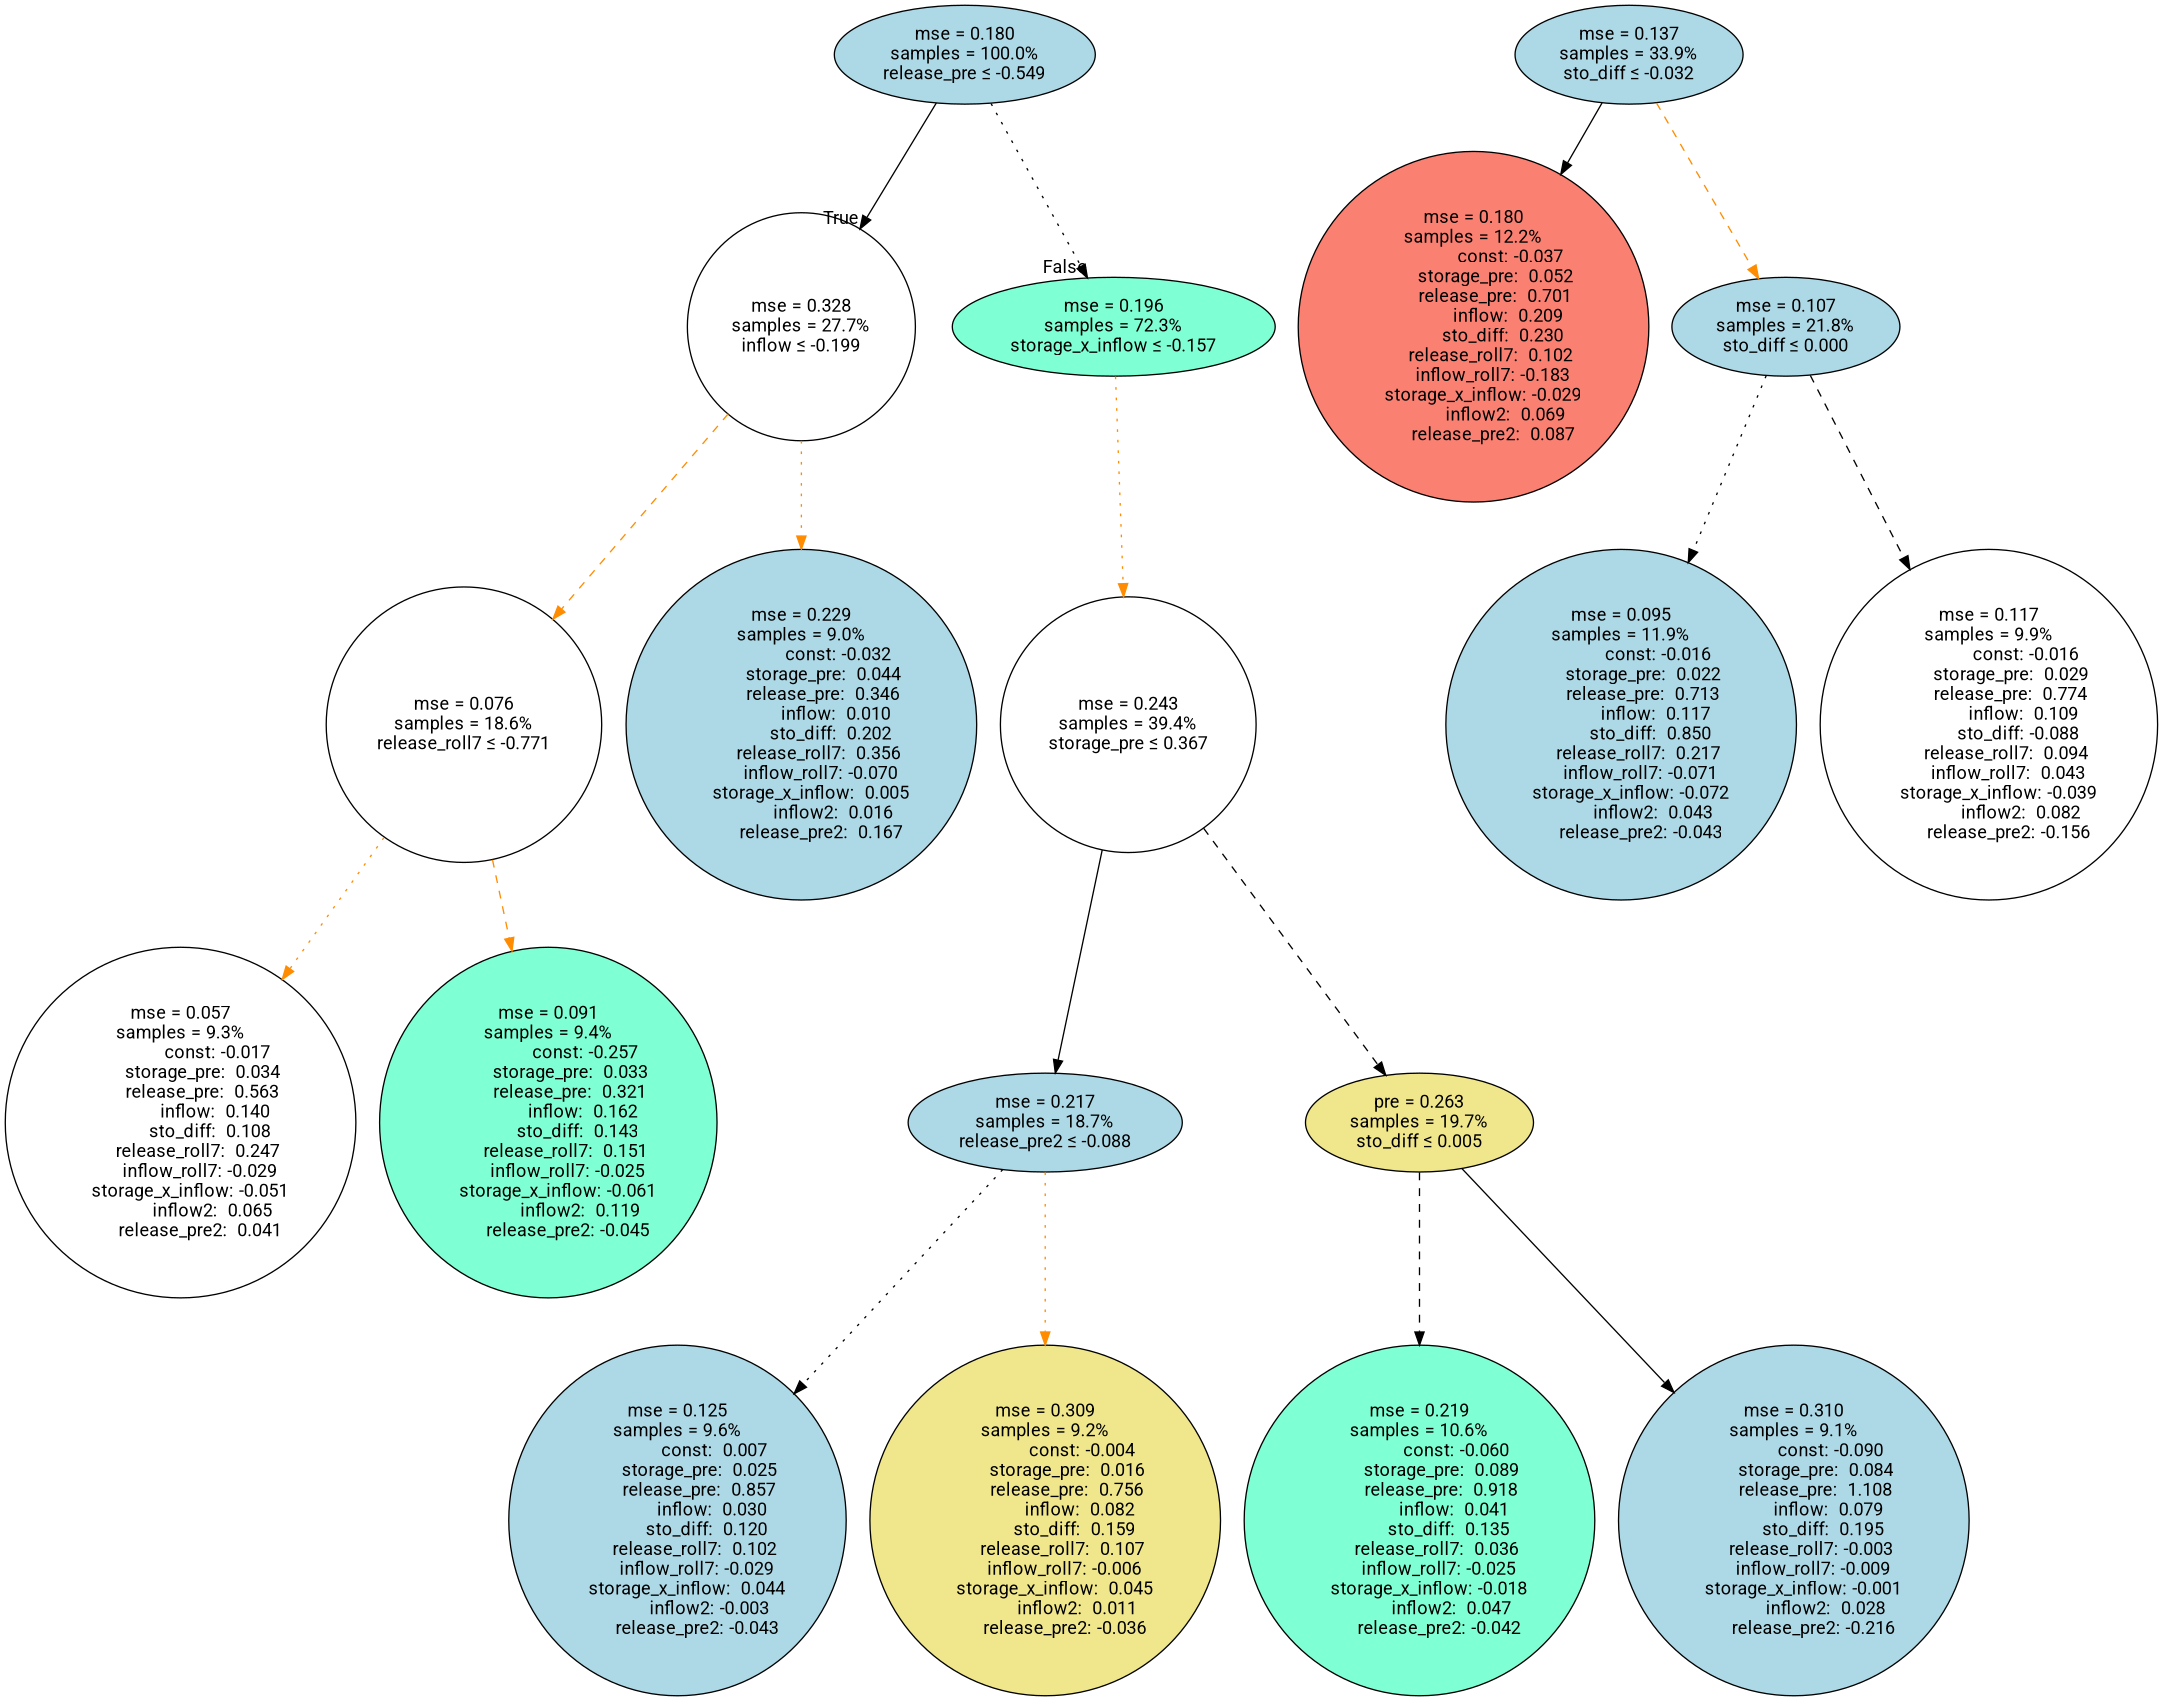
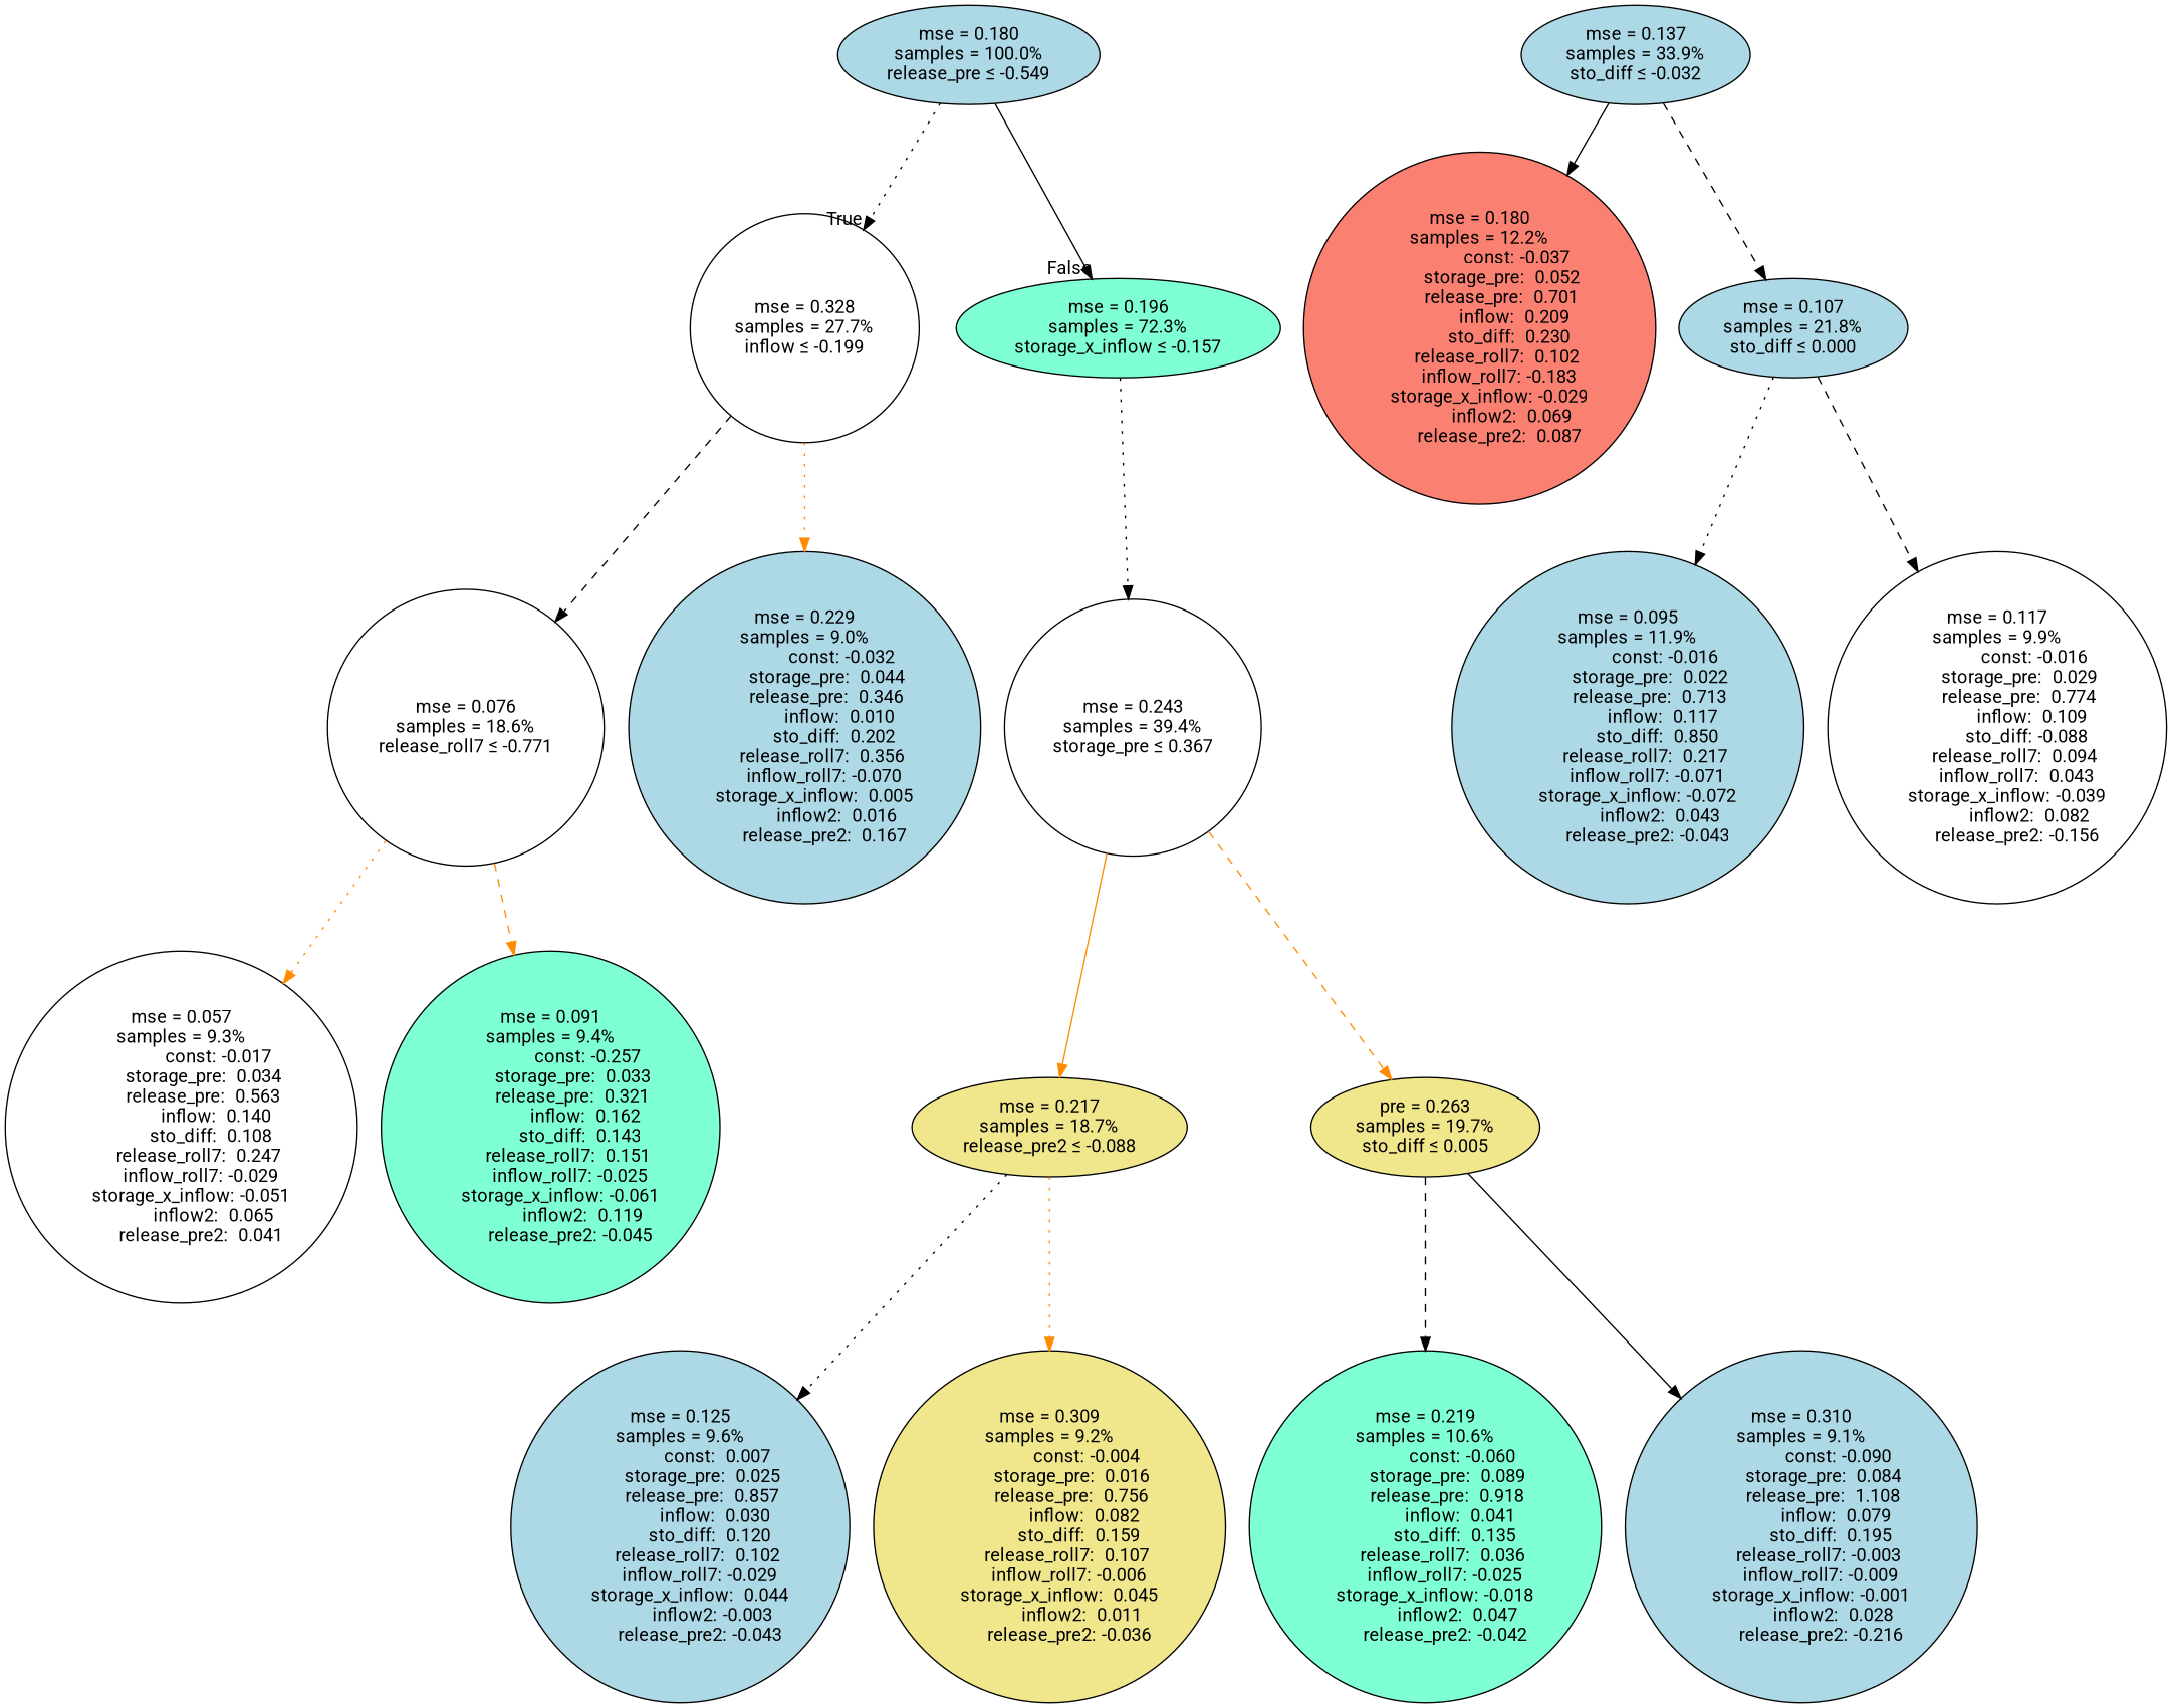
  digraph {
    fontname=Roboto
    node [color=black fillcolor=lightblue fontname=Roboto shape=circle style="filled, rounded"]
    edge [color=black fontname=Roboto style=dotted]
    n1 [label="mse = 0.180\nsamples = 100.0%\nrelease_pre &le; -0.549" shape=ellipse]
    n2 [fillcolor=white label="mse = 0.328\nsamples = 27.7%\ninflow &le; -0.199"]
    n3 [fillcolor=aquamarine label="mse = 0.196\nsamples = 72.3%\nstorage_x_inflow &le; -0.157" shape=ellipse]
    n4 [fillcolor=white label="mse = 0.076\nsamples = 18.6%\nrelease_roll7 &le; -0.771"]
    n5 [label="mse = 0.229\nsamples = 9.0%\n               const: -0.032\n         storage_pre:  0.044\n         release_pre:  0.346\n              inflow:  0.010\n            sto_diff:  0.202\n       release_roll7:  0.356\n        inflow_roll7: -0.070\n    storage_x_inflow:  0.005\n             inflow2:  0.016\n        release_pre2:  0.167"]
    n6 [fillcolor=white label="mse = 0.243\nsamples = 39.4%\nstorage_pre &le; 0.367"]
    n7 [fillcolor=white label="mse = 0.057\nsamples = 9.3%\n               const: -0.017\n         storage_pre:  0.034\n         release_pre:  0.563\n              inflow:  0.140\n            sto_diff:  0.108\n       release_roll7:  0.247\n        inflow_roll7: -0.029\n    storage_x_inflow: -0.051\n             inflow2:  0.065\n        release_pre2:  0.041"]
    n8 [fillcolor=aquamarine label="mse = 0.091\nsamples = 9.4%\n               const: -0.257\n         storage_pre:  0.033\n         release_pre:  0.321\n              inflow:  0.162\n            sto_diff:  0.143\n       release_roll7:  0.151\n        inflow_roll7: -0.025\n    storage_x_inflow: -0.061\n             inflow2:  0.119\n        release_pre2: -0.045" shape=ellipse]
    n9 [label="mse = 0.137\nsamples = 33.9%\nsto_diff &le; -0.032" shape=ellipse]
    n10 [fillcolor=salmon label="mse = 0.180\nsamples = 12.2%\n               const: -0.037\n         storage_pre:  0.052\n         release_pre:  0.701\n              inflow:  0.209\n            sto_diff:  0.230\n       release_roll7:  0.102\n        inflow_roll7: -0.183\n    storage_x_inflow: -0.029\n             inflow2:  0.069\n        release_pre2:  0.087"]
    n11 [label="mse = 0.107\nsamples = 21.8%\nsto_diff &le; 0.000" shape=ellipse]
-   n12 [label="mse = 0.217\nsamples = 18.7%\nrelease_pre2 &le; -0.088" shape=ellipse]
+   n12 [fillcolor=khaki label="mse = 0.217\nsamples = 18.7%\nrelease_pre2 &le; -0.088" shape=ellipse]
    n13 [fillcolor=khaki label="pre = 0.263\nsamples = 19.7%\nsto_diff &le; 0.005" shape=ellipse]
    n14 [label="mse = 0.095\nsamples = 11.9%\n               const: -0.016\n         storage_pre:  0.022\n         release_pre:  0.713\n              inflow:  0.117\n            sto_diff:  0.850\n       release_roll7:  0.217\n        inflow_roll7: -0.071\n    storage_x_inflow: -0.072\n             inflow2:  0.043\n        release_pre2: -0.043"]
    n15 [fillcolor=white label="mse = 0.117\nsamples = 9.9%\n               const: -0.016\n         storage_pre:  0.029\n         release_pre:  0.774\n              inflow:  0.109\n            sto_diff: -0.088\n       release_roll7:  0.094\n        inflow_roll7:  0.043\n    storage_x_inflow: -0.039\n             inflow2:  0.082\n        release_pre2: -0.156" shape=ellipse]
    n16 [label="mse = 0.125\nsamples = 9.6%\n               const:  0.007\n         storage_pre:  0.025\n         release_pre:  0.857\n              inflow:  0.030\n            sto_diff:  0.120\n       release_roll7:  0.102\n        inflow_roll7: -0.029\n    storage_x_inflow:  0.044\n             inflow2: -0.003\n        release_pre2: -0.043" shape=ellipse]
    n17 [fillcolor=khaki label="mse = 0.309\nsamples = 9.2%\n               const: -0.004\n         storage_pre:  0.016\n         release_pre:  0.756\n              inflow:  0.082\n            sto_diff:  0.159\n       release_roll7:  0.107\n        inflow_roll7: -0.006\n    storage_x_inflow:  0.045\n             inflow2:  0.011\n        release_pre2: -0.036"]
    n18 [fillcolor=aquamarine label="mse = 0.219\nsamples = 10.6%\n               const: -0.060\n         storage_pre:  0.089\n         release_pre:  0.918\n              inflow:  0.041\n            sto_diff:  0.135\n       release_roll7:  0.036\n        inflow_roll7: -0.025\n    storage_x_inflow: -0.018\n             inflow2:  0.047\n        release_pre2: -0.042"]
    n19 [label="mse = 0.310\nsamples = 9.1%\n               const: -0.090\n         storage_pre:  0.084\n         release_pre:  1.108\n              inflow:  0.079\n            sto_diff:  0.195\n       release_roll7: -0.003\n        inflow_roll7: -0.009\n    storage_x_inflow: -0.001\n             inflow2:  0.028\n        release_pre2: -0.216"]
-   n1 -> n2 [headlabel=True labelangle=45 labeldistance=2.5 style=solid]
-   n1 -> n3 [headlabel=False labelangle=-45 labeldistance=2.5]
-   n2 -> n4 [color=darkorange style=dashed]
+   n1 -> n2 [headlabel=True labelangle=45 labeldistance=2.5]
+   n1 -> n3 [headlabel=False labelangle=-45 labeldistance=2.5 style=solid]
+   n2 -> n4 [style=dashed]
    n2 -> n5 [color=darkorange]
-   n3 -> n6 [color=darkorange]
+   n3 -> n6
    n4 -> n7 [color=darkorange]
    n4 -> n8 [color=darkorange style=dashed]
-   n6 -> n12 [style=solid]
-   n6 -> n13 [style=dashed]
+   n6 -> n12 [color=darkorange style=solid]
+   n6 -> n13 [color=darkorange style=dashed]
    n9 -> n10 [style=solid]
-   n9 -> n11 [color=darkorange style=dashed]
+   n9 -> n11 [style=dashed]
    n11 -> n14
    n11 -> n15 [style=dashed]
    n12 -> n16
    n12 -> n17 [color=darkorange]
    n13 -> n18 [style=dashed]
    n13 -> n19 [style=solid]
  }
